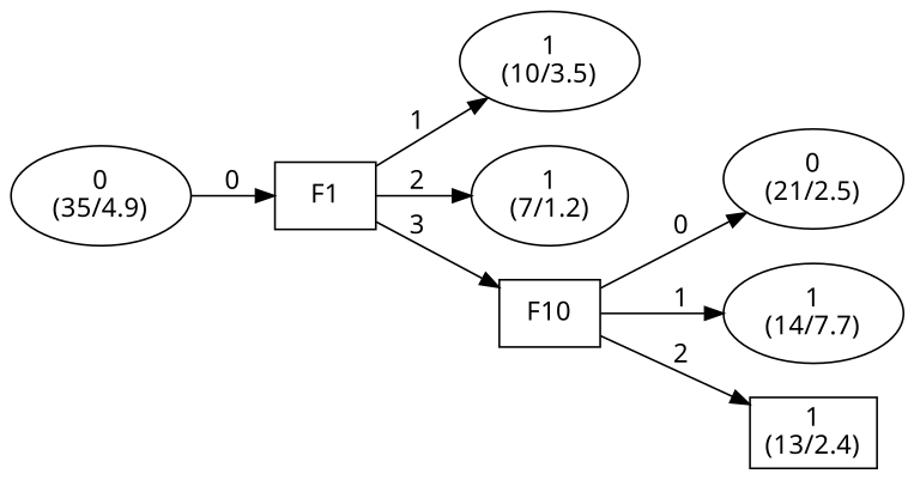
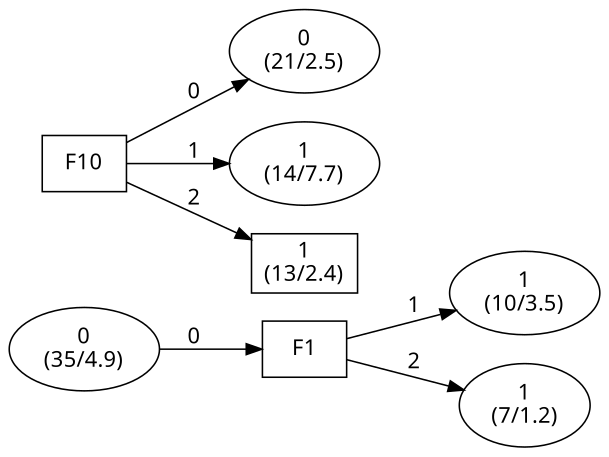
  digraph {
    fontname="Noto Sans"
    rankdir=LR
    node [fontname="Noto Sans" shape=ellipse]
    edge [fontname="Noto Sans"]
    n1 [label="F1\n" shape=box]
    n2 [label="1\n(10/3.5)"]
    n3 [label="1\n(7/1.2)"]
    n4 [label="F10\n" shape=box]
    n5 [label="0\n(35/4.9)"]
    n6 [label="0\n(21/2.5)"]
    n7 [label="1\n(14/7.7)"]
    n8 [label="1\n(13/2.4)" shape=box]
    n1 -> n2 [label=1]
    n1 -> n3 [label=2]
-   n1 -> n4 [label=3]
    n4 -> n6 [label=0]
    n4 -> n7 [label=1]
    n4 -> n8 [label=2]
    n5 -> n1 [label=0]
  }
